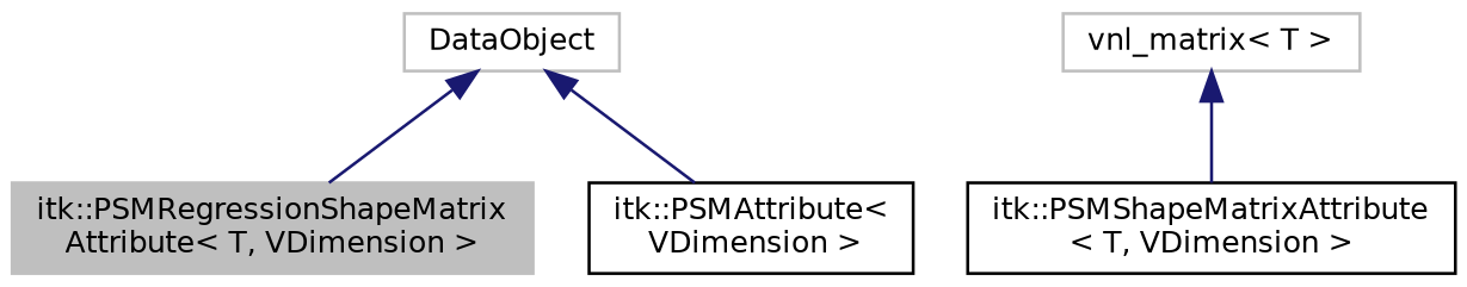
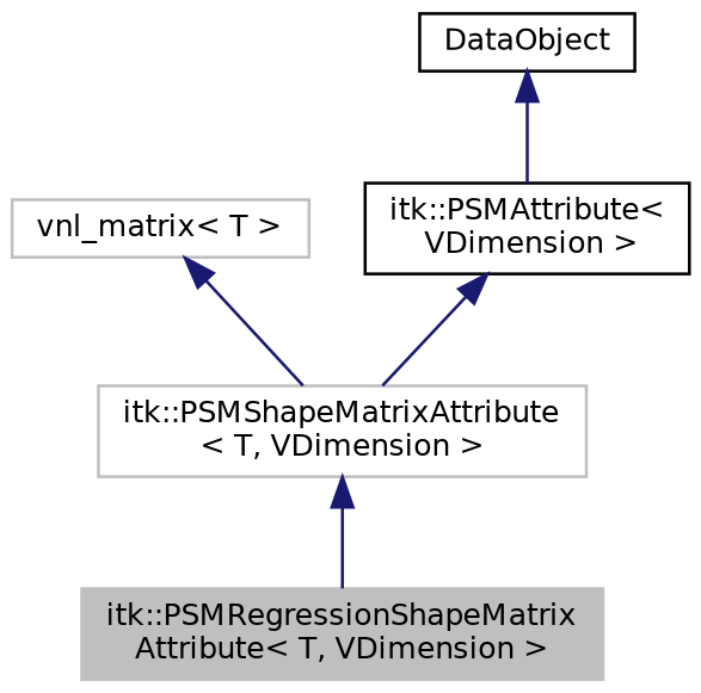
  digraph {
    node [color=grey75 fillcolor=white fontname=Helvetica fontsize=10 shape=record style=filled]
    edge [color=midnightblue dir=back fontname=Helvetica fontsize=10 labelfontname=Helvetica labelfontsize=10 style=solid]
    n1 [fillcolor=grey75 fontcolor=black height=0.2 label="itk::PSMRegressionShapeMatrix\lAttribute\< T, VDimension \>" width=0.4]
-   n2 [color=black height=0.2 label="itk::PSMShapeMatrixAttribute\l\< T, VDimension \>" width=0.4]
+   n2 [height=0.2 label="itk::PSMShapeMatrixAttribute\l\< T, VDimension \>" width=0.4]
    n3 [height=0.2 label="vnl_matrix\< T \>" width=0.4]
    n4 [color=black height=0.2 label="itk::PSMAttribute\<\l VDimension \>" width=0.4]
-   n5 [height=0.2 label=DataObject width=0.4]
-   n5 -> n1
+   n5 [color=black height=0.2 label=DataObject width=0.4]
+   n2 -> n1
    n3 -> n2
+   n4 -> n2
    n5 -> n4
  }
